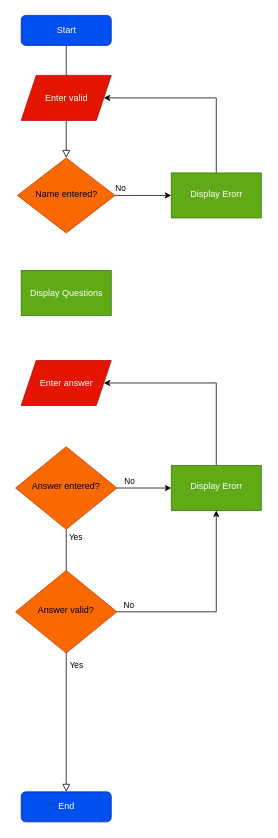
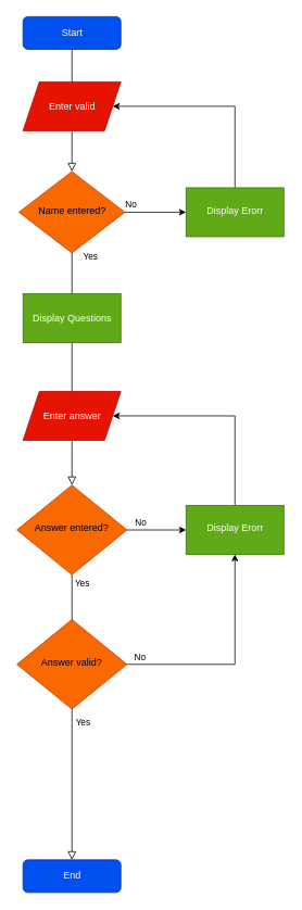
  <mxCell id="0" />
  <mxCell id="1" parent="0" />
  <mxCell id="2" value="" style="rounded=0;html=1;jettySize=auto;orthogonalLoop=1;fontSize=11;endArrow=block;endFill=0;endSize=8;strokeWidth=1;shadow=0;labelBackgroundColor=none;edgeStyle=orthogonalEdgeStyle;" parent="1" source="3" target="7" edge="1"><mxGeometry relative="1" as="geometry" /></mxCell>
  <mxCell id="3" value="Start" style="rounded=1;whiteSpace=wrap;html=1;fontSize=12;glass=0;strokeWidth=1;shadow=0;fillColor=#0050ef;strokeColor=#001DBC;fontColor=#ffffff;" parent="1" vertex="1"><mxGeometry x="27.5" y="20" width="120" height="40" as="geometry" /></mxCell>
+ <mxCell id="4" value="Yes" style="rounded=0;html=1;jettySize=auto;orthogonalLoop=1;fontSize=11;endArrow=block;endFill=0;endSize=8;strokeWidth=1;shadow=0;labelBackgroundColor=none;edgeStyle=orthogonalEdgeStyle;" parent="1" source="7" target="13" edge="1"><mxGeometry x="-0.965" y="23" relative="1" as="geometry"><mxPoint x="-1" as="offset" /></mxGeometry></mxCell>
  <mxCell id="5" value="" style="edgeStyle=orthogonalEdgeStyle;rounded=0;orthogonalLoop=1;jettySize=auto;html=1;" edge="1" parent="1" source="7" target="17"><mxGeometry relative="1" as="geometry" /></mxCell>
  <mxCell id="6" value="No" style="edgeLabel;html=1;align=center;verticalAlign=middle;resizable=0;points=[];" vertex="1" connectable="0" parent="5"><mxGeometry x="0.227" relative="1" as="geometry"><mxPoint x="-39" y="-10" as="offset" /></mxGeometry></mxCell>
  <mxCell id="7" value="Name entered?" style="rhombus;whiteSpace=wrap;html=1;shadow=0;fontFamily=Helvetica;fontSize=12;align=center;strokeWidth=1;spacing=6;spacingTop=-4;fillColor=#fa6800;strokeColor=#C73500;fontColor=#000000;" parent="1" vertex="1"><mxGeometry x="22.5" y="210" width="130" height="100" as="geometry" /></mxCell>
  <mxCell id="8" value="Yes" style="rounded=0;html=1;jettySize=auto;orthogonalLoop=1;fontSize=11;endArrow=block;endFill=0;endSize=8;strokeWidth=1;shadow=0;labelBackgroundColor=none;edgeStyle=orthogonalEdgeStyle;" parent="1" source="13" target="14" edge="1"><mxGeometry x="-0.936" y="13" relative="1" as="geometry"><mxPoint x="-1" as="offset" /></mxGeometry></mxCell>
  <mxCell id="9" value="Yes" style="edgeLabel;html=1;align=center;verticalAlign=middle;resizable=0;points=[];" vertex="1" connectable="0" parent="8"><mxGeometry x="0.178" relative="1" as="geometry"><mxPoint x="13" y="-67" as="offset" /></mxGeometry></mxCell>
  <mxCell id="10" value="Yes" style="edgeLabel;html=1;align=center;verticalAlign=middle;resizable=0;points=[];" vertex="1" connectable="0" parent="8"><mxGeometry x="0.048" y="1" relative="1" as="geometry"><mxPoint x="12" y="-3" as="offset" /></mxGeometry></mxCell>
  <mxCell id="11" value="" style="edgeStyle=orthogonalEdgeStyle;rounded=0;orthogonalLoop=1;jettySize=auto;html=1;" edge="1" parent="1" source="13" target="21"><mxGeometry relative="1" as="geometry" /></mxCell>
  <mxCell id="12" value="No" style="edgeLabel;html=1;align=center;verticalAlign=middle;resizable=0;points=[];" vertex="1" connectable="0" parent="11"><mxGeometry x="0.421" y="2" relative="1" as="geometry"><mxPoint x="-36" y="-8" as="offset" /></mxGeometry></mxCell>
  <mxCell id="13" value="Answer entered?" style="rhombus;whiteSpace=wrap;html=1;shadow=0;fontFamily=Helvetica;fontSize=12;align=center;strokeWidth=1;spacing=6;spacingTop=-4;fillColor=#fa6800;fontColor=#000000;strokeColor=#C73500;" parent="1" vertex="1"><mxGeometry x="20" y="595" width="135" height="110" as="geometry" /></mxCell>
  <mxCell id="14" value="End" style="rounded=1;whiteSpace=wrap;html=1;fontSize=12;glass=0;strokeWidth=1;shadow=0;fillColor=#0050ef;fontColor=#ffffff;strokeColor=#001DBC;" parent="1" vertex="1"><mxGeometry x="27.5" y="1055" width="120" height="40" as="geometry" /></mxCell>
  <mxCell id="15" value="Enter valid" style="shape=parallelogram;perimeter=parallelogramPerimeter;whiteSpace=wrap;html=1;fixedSize=1;fillColor=#e51400;strokeColor=#B20000;fontColor=#ffffff;" vertex="1" parent="1"><mxGeometry x="27.5" y="100" width="120" height="60" as="geometry" /></mxCell>
  <mxCell id="16" style="edgeStyle=orthogonalEdgeStyle;rounded=0;orthogonalLoop=1;jettySize=auto;html=1;" edge="1" parent="1" source="17" target="15"><mxGeometry relative="1" as="geometry"><mxPoint x="257.5" y="80" as="targetPoint" /><Array as="points"><mxPoint x="287.5" y="130" /></Array></mxGeometry></mxCell>
  <mxCell id="17" value="Display Erorr" style="whiteSpace=wrap;html=1;fillColor=#60a917;strokeColor=#2D7600;fontColor=#ffffff;shadow=0;strokeWidth=1;spacing=6;spacingTop=-4;" vertex="1" parent="1"><mxGeometry x="227.5" y="230" width="120" height="60" as="geometry" /></mxCell>
  <mxCell id="18" value="Display Questions" style="rounded=0;whiteSpace=wrap;html=1;fillColor=#60a917;fontColor=#ffffff;strokeColor=#2D7600;" vertex="1" parent="1"><mxGeometry x="27.5" y="360" width="120" height="60" as="geometry" /></mxCell>
  <mxCell id="19" value="Enter answer" style="shape=parallelogram;perimeter=parallelogramPerimeter;whiteSpace=wrap;html=1;fixedSize=1;fillColor=#e51400;fontColor=#ffffff;strokeColor=#B20000;" vertex="1" parent="1"><mxGeometry x="27.5" y="480" width="120" height="60" as="geometry" /></mxCell>
  <mxCell id="20" style="edgeStyle=orthogonalEdgeStyle;rounded=0;orthogonalLoop=1;jettySize=auto;html=1;entryX=1;entryY=0.5;entryDx=0;entryDy=0;" edge="1" parent="1" source="21" target="19"><mxGeometry relative="1" as="geometry"><mxPoint x="267.5" y="510" as="targetPoint" /><Array as="points"><mxPoint x="287.5" y="510" /></Array></mxGeometry></mxCell>
  <mxCell id="21" value="Display Erorr" style="whiteSpace=wrap;html=1;fillColor=#60a917;strokeColor=#2D7600;fontColor=#ffffff;shadow=0;strokeWidth=1;spacing=6;spacingTop=-4;" vertex="1" parent="1"><mxGeometry x="227.5" y="620" width="120" height="60" as="geometry" /></mxCell>
  <mxCell id="22" style="edgeStyle=orthogonalEdgeStyle;rounded=0;orthogonalLoop=1;jettySize=auto;html=1;entryX=0.5;entryY=1;entryDx=0;entryDy=0;" edge="1" parent="1" source="24" target="21"><mxGeometry relative="1" as="geometry" /></mxCell>
  <mxCell id="23" value="No" style="edgeLabel;html=1;align=center;verticalAlign=middle;resizable=0;points=[];" vertex="1" connectable="0" parent="22"><mxGeometry x="-0.775" y="2" relative="1" as="geometry"><mxPoint x="-15" y="-8" as="offset" /></mxGeometry></mxCell>
  <mxCell id="24" value="Answer valid?" style="rhombus;whiteSpace=wrap;html=1;shadow=0;fontFamily=Helvetica;fontSize=12;align=center;strokeWidth=1;spacing=6;spacingTop=-4;fillColor=#fa6800;fontColor=#000000;strokeColor=#C73500;" vertex="1" parent="1"><mxGeometry x="20" y="760" width="135" height="110" as="geometry" /></mxCell>
